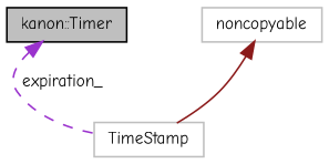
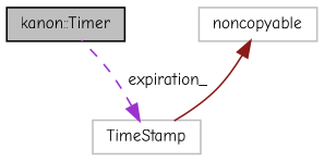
  digraph {
    fontname="Comic Neue"
    node [color=grey75 fontname="Comic Neue" fontsize=10 shape=record]
    edge [dir=back fontname="Comic Neue" fontsize=10 labelfontname=Helvetica labelfontsize=10]
    n1 [color=black fillcolor=grey75 fontcolor=black height=0.2 label="kanon::Timer" style=filled width=0.4]
    n2 [height=0.2 label=noncopyable width=0.4]
    n3 [height=0.2 label=TimeStamp width=0.4]
    n2 -> n3 [color=firebrick4 style=solid]
-   n1 -> n3 [color=darkorchid3 label=" expiration_" style=dashed]
+   n3 -> n1 [color=darkorchid3 label=" expiration_" style=dashed]
  }
